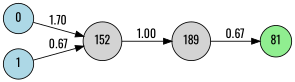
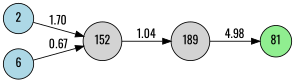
  digraph {
    fontname=Oswald
    rankdir=LR
    node [fillcolor=lightblue fontname=Oswald shape=circle style=filled]
    edge [fontname=Oswald]
-   n1 [label=0]
+   n1 [label=2]
    n2 [fillcolor=lightgray label=152]
    n3 [fillcolor=lightgray label=189]
-   n4 [label=1]
+   n4 [label=6]
    n5 [fillcolor=lightgreen label=81]
    n1 -> n2 [label=1.70]
-   n2 -> n3 [label=1.00]
-   n3 -> n5 [label=0.67]
+   n2 -> n3 [label=1.04]
+   n3 -> n5 [label=4.98]
    n4 -> n2 [label=0.67]
  }
